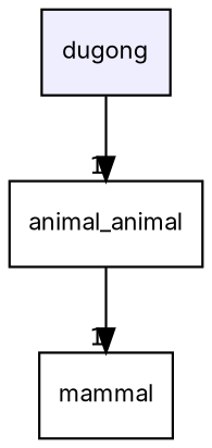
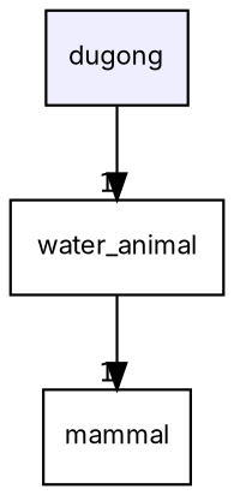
  digraph {
    compound=true
    fontname=Inter
    node [fontname=Inter fontsize=10 shape=box]
    edge [fontname=Inter headlabel=1 labeldistance=1.5 labelfontname=Helvetica labelfontsize=10]
    n1 [fillcolor="#eeeeff" label=dugong pencolor=black style=filled]
-   n2 [label=animal_animal]
+   n2 [label=water_animal]
    n3 [label=mammal]
    n1 -> n2
    n2 -> n3
  }
